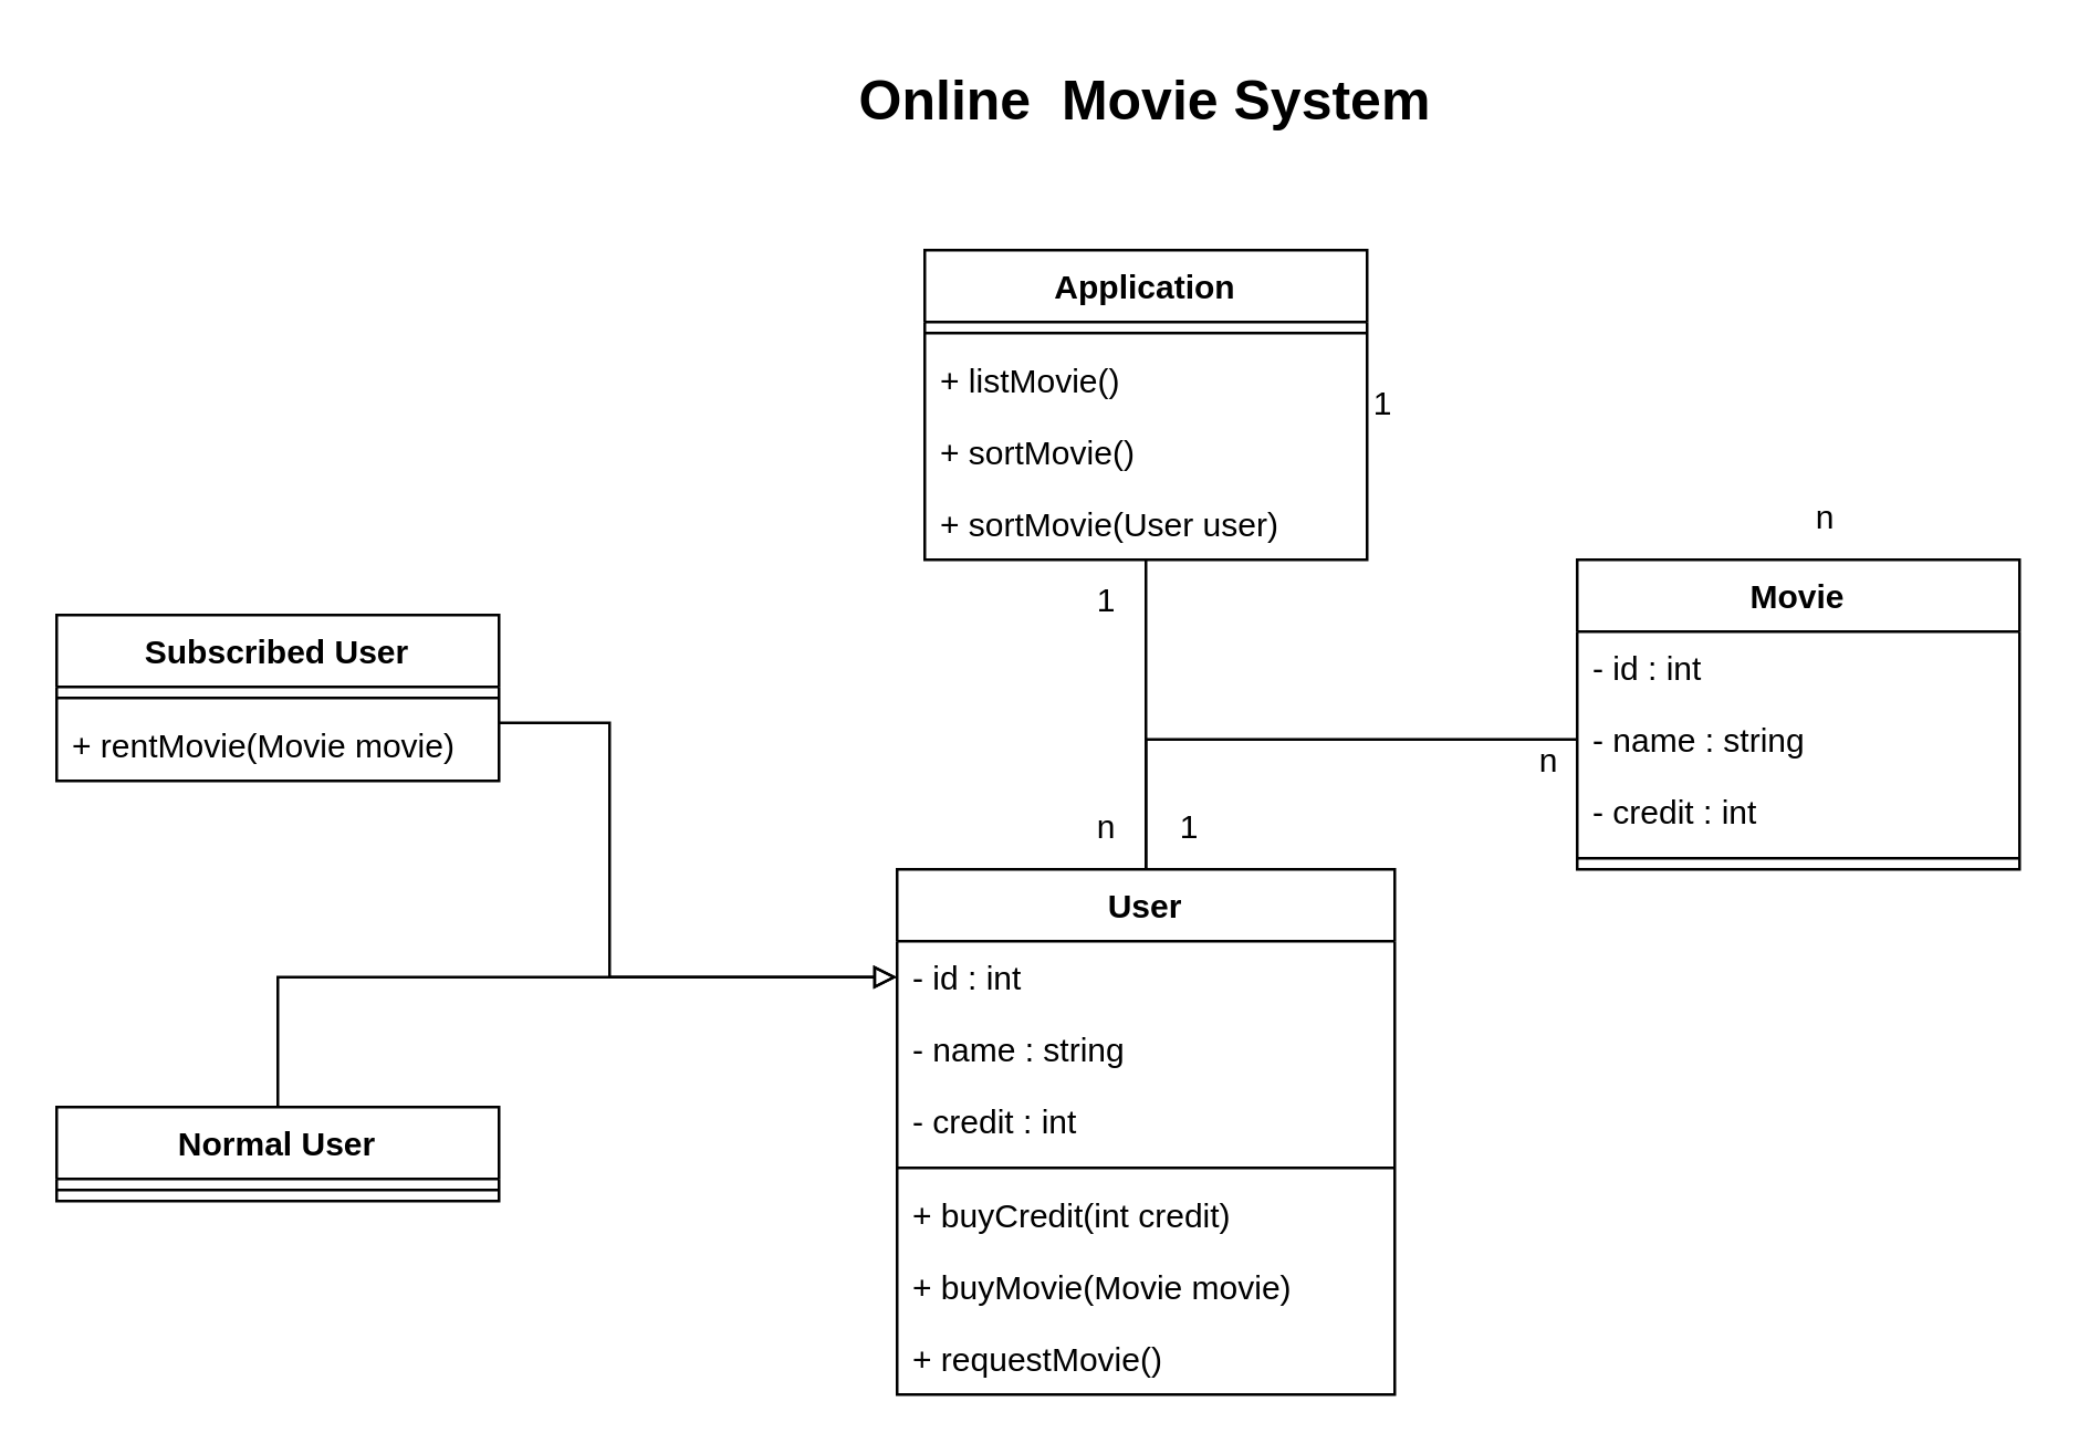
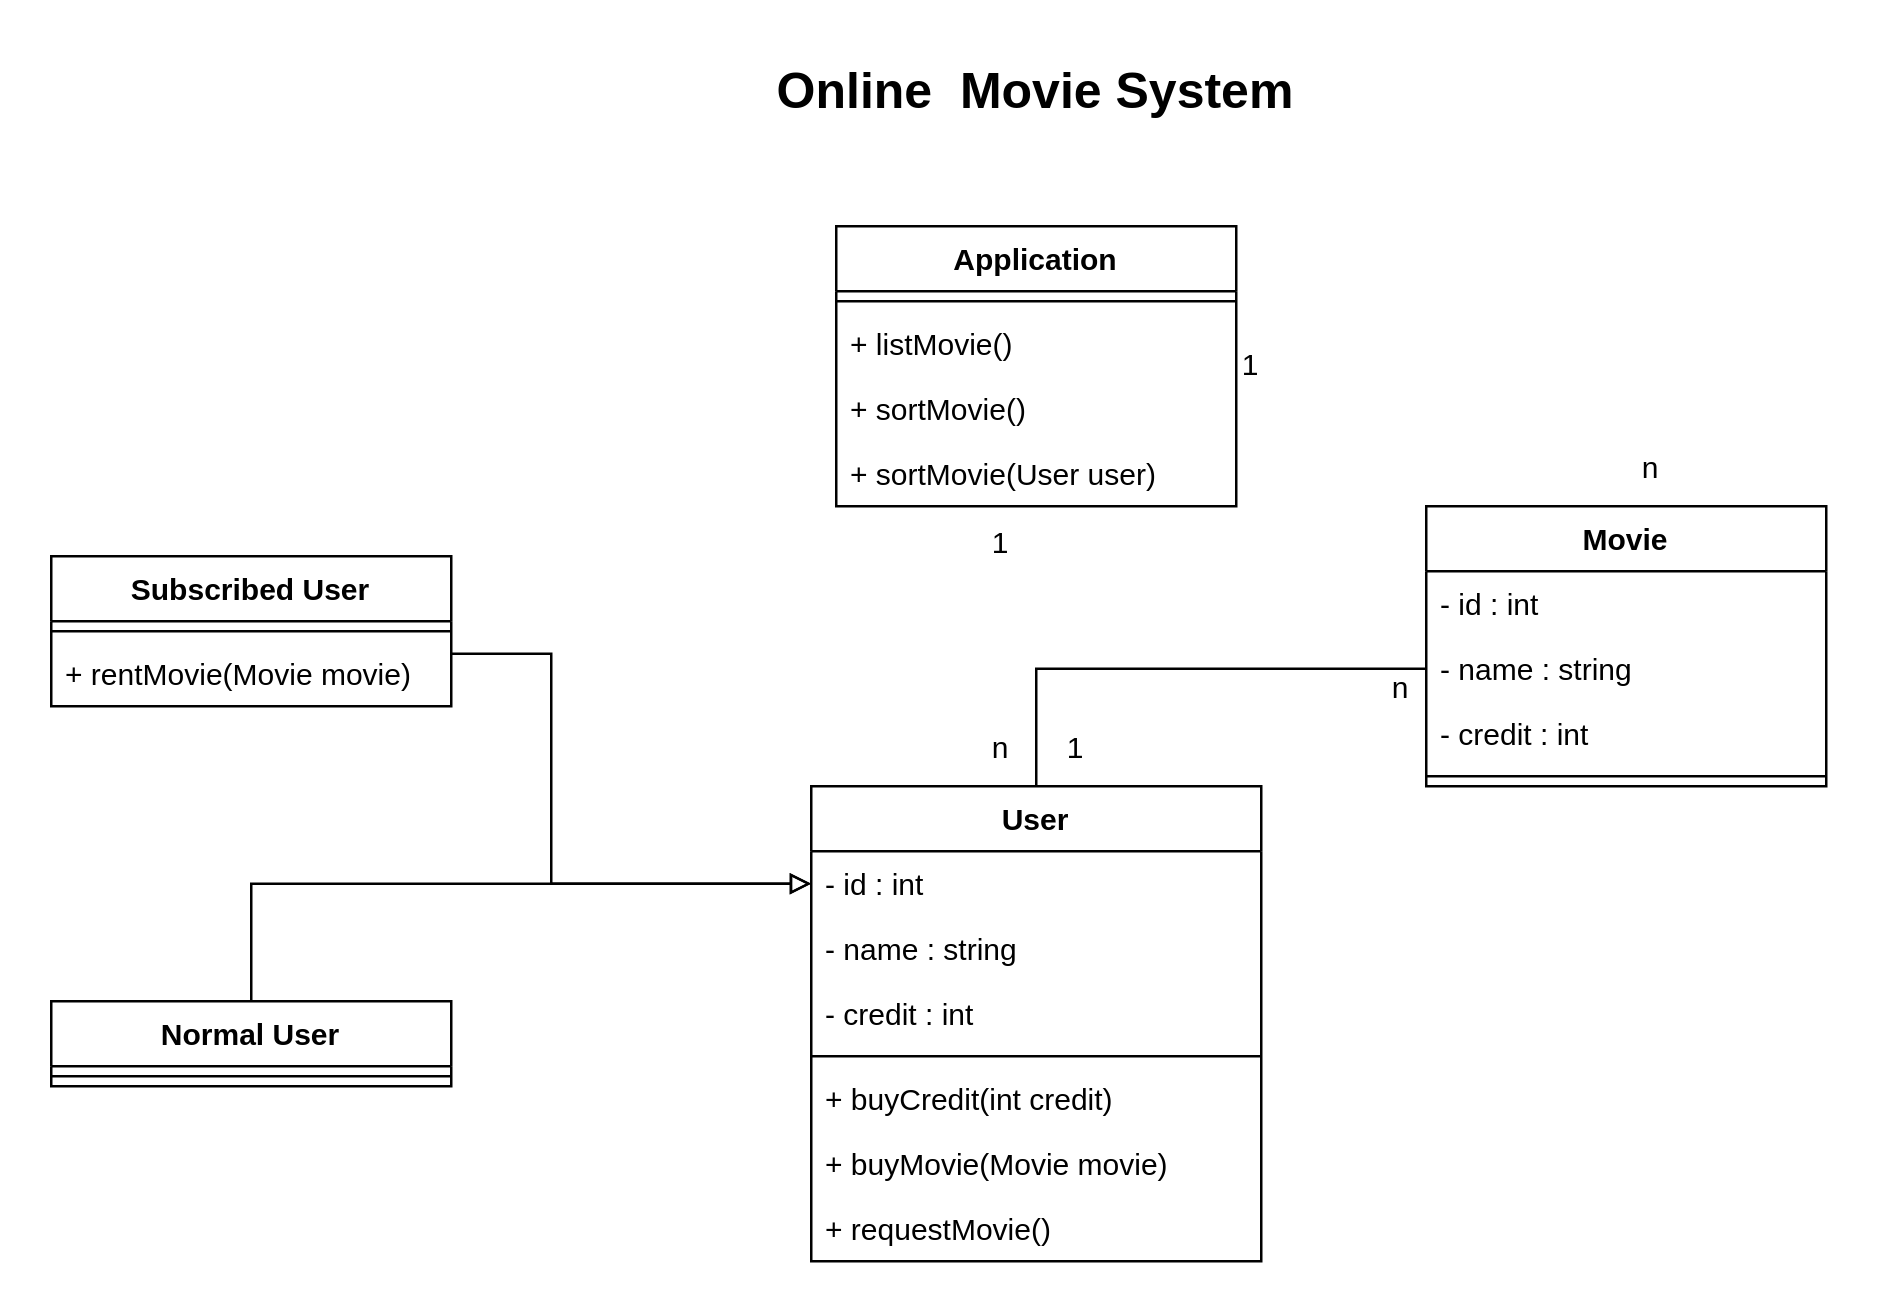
  <mxCell id="0" />
  <mxCell id="1" parent="0" />
  <mxCell id="2" value="Application" style="swimlane;fontStyle=1;align=center;verticalAlign=top;childLayout=stackLayout;horizontal=1;startSize=26;horizontalStack=0;resizeParent=1;resizeParentMax=0;resizeLast=0;collapsible=1;marginBottom=0;" vertex="1" parent="1"><mxGeometry x="334" y="90" width="160" height="112" as="geometry" /></mxCell>
  <mxCell id="3" value="" style="line;strokeWidth=1;fillColor=none;align=left;verticalAlign=middle;spacingTop=-1;spacingLeft=3;spacingRight=3;rotatable=0;labelPosition=right;points=[];portConstraint=eastwest;" vertex="1" parent="2"><mxGeometry y="26" width="160" height="8" as="geometry" /></mxCell>
  <mxCell id="4" value="+ listMovie()" style="text;strokeColor=none;fillColor=none;align=left;verticalAlign=top;spacingLeft=4;spacingRight=4;overflow=hidden;rotatable=0;points=[[0,0.5],[1,0.5]];portConstraint=eastwest;" vertex="1" parent="2"><mxGeometry y="34" width="160" height="26" as="geometry" /></mxCell>
  <mxCell id="5" value="+ sortMovie()" style="text;strokeColor=none;fillColor=none;align=left;verticalAlign=top;spacingLeft=4;spacingRight=4;overflow=hidden;rotatable=0;points=[[0,0.5],[1,0.5]];portConstraint=eastwest;" vertex="1" parent="2"><mxGeometry y="60" width="160" height="26" as="geometry" /></mxCell>
  <mxCell id="6" value="+ sortMovie(User user)" style="text;strokeColor=none;fillColor=none;align=left;verticalAlign=top;spacingLeft=4;spacingRight=4;overflow=hidden;rotatable=0;points=[[0,0.5],[1,0.5]];portConstraint=eastwest;" vertex="1" parent="2"><mxGeometry y="86" width="160" height="26" as="geometry" /></mxCell>
  <mxCell id="7" value="&lt;b&gt;&lt;font style=&quot;font-size: 20px&quot;&gt;Online&amp;nbsp; Movie System&lt;/font&gt;&lt;/b&gt;" style="text;html=1;strokeColor=none;fillColor=none;align=center;verticalAlign=middle;whiteSpace=wrap;rounded=0;" vertex="1" parent="1"><mxGeometry x="309" y="20" width="210" height="30" as="geometry" /></mxCell>
- <mxCell id="8" style="edgeStyle=orthogonalEdgeStyle;rounded=0;orthogonalLoop=1;jettySize=auto;html=1;entryX=0.5;entryY=1;entryDx=0;entryDy=0;endArrow=none;endFill=0;" edge="1" parent="1" source="10" target="2"><mxGeometry relative="1" as="geometry" /></mxCell>
  <mxCell id="9" style="edgeStyle=orthogonalEdgeStyle;rounded=0;orthogonalLoop=1;jettySize=auto;html=1;entryX=0;entryY=0.5;entryDx=0;entryDy=0;endArrow=none;endFill=0;" edge="1" parent="1" source="10" target="27"><mxGeometry relative="1" as="geometry" /></mxCell>
  <mxCell id="10" value="User" style="swimlane;fontStyle=1;align=center;verticalAlign=top;childLayout=stackLayout;horizontal=1;startSize=26;horizontalStack=0;resizeParent=1;resizeParentMax=0;resizeLast=0;collapsible=1;marginBottom=0;" vertex="1" parent="1"><mxGeometry x="324" y="314" width="180" height="190" as="geometry"><mxRectangle x="230" y="324" width="130" height="26" as="alternateBounds" /></mxGeometry></mxCell>
  <mxCell id="11" value="- id : int" style="text;strokeColor=none;fillColor=none;align=left;verticalAlign=top;spacingLeft=4;spacingRight=4;overflow=hidden;rotatable=0;points=[[0,0.5],[1,0.5]];portConstraint=eastwest;" vertex="1" parent="10"><mxGeometry y="26" width="180" height="26" as="geometry" /></mxCell>
  <mxCell id="12" value="- name : string" style="text;strokeColor=none;fillColor=none;align=left;verticalAlign=top;spacingLeft=4;spacingRight=4;overflow=hidden;rotatable=0;points=[[0,0.5],[1,0.5]];portConstraint=eastwest;" vertex="1" parent="10"><mxGeometry y="52" width="180" height="26" as="geometry" /></mxCell>
  <mxCell id="13" value="- credit : int" style="text;strokeColor=none;fillColor=none;align=left;verticalAlign=top;spacingLeft=4;spacingRight=4;overflow=hidden;rotatable=0;points=[[0,0.5],[1,0.5]];portConstraint=eastwest;" vertex="1" parent="10"><mxGeometry y="78" width="180" height="26" as="geometry" /></mxCell>
  <mxCell id="14" value="" style="line;strokeWidth=1;fillColor=none;align=left;verticalAlign=middle;spacingTop=-1;spacingLeft=3;spacingRight=3;rotatable=0;labelPosition=right;points=[];portConstraint=eastwest;" vertex="1" parent="10"><mxGeometry y="104" width="180" height="8" as="geometry" /></mxCell>
  <mxCell id="15" value="+ buyCredit(int credit)" style="text;strokeColor=none;fillColor=none;align=left;verticalAlign=top;spacingLeft=4;spacingRight=4;overflow=hidden;rotatable=0;points=[[0,0.5],[1,0.5]];portConstraint=eastwest;" vertex="1" parent="10"><mxGeometry y="112" width="180" height="26" as="geometry" /></mxCell>
  <mxCell id="16" value="+ buyMovie(Movie movie)" style="text;strokeColor=none;fillColor=none;align=left;verticalAlign=top;spacingLeft=4;spacingRight=4;overflow=hidden;rotatable=0;points=[[0,0.5],[1,0.5]];portConstraint=eastwest;" vertex="1" parent="10"><mxGeometry y="138" width="180" height="26" as="geometry" /></mxCell>
  <mxCell id="17" value="+ requestMovie()" style="text;strokeColor=none;fillColor=none;align=left;verticalAlign=top;spacingLeft=4;spacingRight=4;overflow=hidden;rotatable=0;points=[[0,0.5],[1,0.5]];portConstraint=eastwest;" vertex="1" parent="10"><mxGeometry y="164" width="180" height="26" as="geometry" /></mxCell>
  <mxCell id="18" style="edgeStyle=orthogonalEdgeStyle;rounded=0;orthogonalLoop=1;jettySize=auto;html=1;entryX=0;entryY=0.5;entryDx=0;entryDy=0;endArrow=block;endFill=0;" edge="1" parent="1" source="19" target="11"><mxGeometry relative="1" as="geometry" /></mxCell>
  <mxCell id="19" value="Normal User" style="swimlane;fontStyle=1;align=center;verticalAlign=top;childLayout=stackLayout;horizontal=1;startSize=26;horizontalStack=0;resizeParent=1;resizeParentMax=0;resizeLast=0;collapsible=1;marginBottom=0;" vertex="1" parent="1"><mxGeometry x="20" y="400" width="160" height="34" as="geometry" /></mxCell>
  <mxCell id="20" value="" style="line;strokeWidth=1;fillColor=none;align=left;verticalAlign=middle;spacingTop=-1;spacingLeft=3;spacingRight=3;rotatable=0;labelPosition=right;points=[];portConstraint=eastwest;" vertex="1" parent="19"><mxGeometry y="26" width="160" height="8" as="geometry" /></mxCell>
  <mxCell id="21" value="Subscribed User" style="swimlane;fontStyle=1;align=center;verticalAlign=top;childLayout=stackLayout;horizontal=1;startSize=26;horizontalStack=0;resizeParent=1;resizeParentMax=0;resizeLast=0;collapsible=1;marginBottom=0;" vertex="1" parent="1"><mxGeometry x="20" y="222" width="160" height="60" as="geometry" /></mxCell>
  <mxCell id="22" value="" style="line;strokeWidth=1;fillColor=none;align=left;verticalAlign=middle;spacingTop=-1;spacingLeft=3;spacingRight=3;rotatable=0;labelPosition=right;points=[];portConstraint=eastwest;" vertex="1" parent="21"><mxGeometry y="26" width="160" height="8" as="geometry" /></mxCell>
  <mxCell id="23" value="+ rentMovie(Movie movie)" style="text;strokeColor=none;fillColor=none;align=left;verticalAlign=top;spacingLeft=4;spacingRight=4;overflow=hidden;rotatable=0;points=[[0,0.5],[1,0.5]];portConstraint=eastwest;" vertex="1" parent="21"><mxGeometry y="34" width="160" height="26" as="geometry" /></mxCell>
  <mxCell id="24" style="edgeStyle=orthogonalEdgeStyle;rounded=0;orthogonalLoop=1;jettySize=auto;html=1;entryX=0;entryY=0.5;entryDx=0;entryDy=0;endArrow=block;endFill=0;" edge="1" parent="1" target="11"><mxGeometry relative="1" as="geometry"><mxPoint x="180" y="261.029" as="sourcePoint" /><Array as="points"><mxPoint x="220" y="261" /><mxPoint x="220" y="353" /></Array></mxGeometry></mxCell>
  <mxCell id="25" value="Movie" style="swimlane;fontStyle=1;align=center;verticalAlign=top;childLayout=stackLayout;horizontal=1;startSize=26;horizontalStack=0;resizeParent=1;resizeParentMax=0;resizeLast=0;collapsible=1;marginBottom=0;" vertex="1" parent="1"><mxGeometry x="570" y="202" width="160" height="112" as="geometry" /></mxCell>
  <mxCell id="26" value="- id : int" style="text;strokeColor=none;fillColor=none;align=left;verticalAlign=top;spacingLeft=4;spacingRight=4;overflow=hidden;rotatable=0;points=[[0,0.5],[1,0.5]];portConstraint=eastwest;" vertex="1" parent="25"><mxGeometry y="26" width="160" height="26" as="geometry" /></mxCell>
  <mxCell id="27" value="- name : string" style="text;strokeColor=none;fillColor=none;align=left;verticalAlign=top;spacingLeft=4;spacingRight=4;overflow=hidden;rotatable=0;points=[[0,0.5],[1,0.5]];portConstraint=eastwest;" vertex="1" parent="25"><mxGeometry y="52" width="160" height="26" as="geometry" /></mxCell>
  <mxCell id="28" value="- credit : int" style="text;strokeColor=none;fillColor=none;align=left;verticalAlign=top;spacingLeft=4;spacingRight=4;overflow=hidden;rotatable=0;points=[[0,0.5],[1,0.5]];portConstraint=eastwest;" vertex="1" parent="25"><mxGeometry y="78" width="160" height="26" as="geometry" /></mxCell>
  <mxCell id="29" value="" style="line;strokeWidth=1;fillColor=none;align=left;verticalAlign=middle;spacingTop=-1;spacingLeft=3;spacingRight=3;rotatable=0;labelPosition=right;points=[];portConstraint=eastwest;" vertex="1" parent="25"><mxGeometry y="104" width="160" height="8" as="geometry" /></mxCell>
  <mxCell id="30" value="1" style="text;html=1;strokeColor=none;fillColor=none;align=center;verticalAlign=middle;whiteSpace=wrap;rounded=0;" vertex="1" parent="1"><mxGeometry x="370" y="202" width="60" height="30" as="geometry" /></mxCell>
  <mxCell id="31" value="n" style="text;html=1;strokeColor=none;fillColor=none;align=center;verticalAlign=middle;whiteSpace=wrap;rounded=0;" vertex="1" parent="1"><mxGeometry x="370" y="284" width="60" height="30" as="geometry" /></mxCell>
  <mxCell id="32" value="1" style="text;html=1;strokeColor=none;fillColor=none;align=center;verticalAlign=middle;whiteSpace=wrap;rounded=0;" vertex="1" parent="1"><mxGeometry x="400" y="284" width="60" height="30" as="geometry" /></mxCell>
  <mxCell id="33" value="n" style="text;html=1;strokeColor=none;fillColor=none;align=center;verticalAlign=middle;whiteSpace=wrap;rounded=0;" vertex="1" parent="1"><mxGeometry x="530" y="260" width="60" height="30" as="geometry" /></mxCell>
  <mxCell id="34" value="1" style="text;html=1;strokeColor=none;fillColor=none;align=center;verticalAlign=middle;whiteSpace=wrap;rounded=0;" vertex="1" parent="1"><mxGeometry x="470" y="131" width="60" height="30" as="geometry" /></mxCell>
  <mxCell id="35" value="n" style="text;html=1;strokeColor=none;fillColor=none;align=center;verticalAlign=middle;whiteSpace=wrap;rounded=0;" vertex="1" parent="1"><mxGeometry x="630" y="172" width="60" height="30" as="geometry" /></mxCell>
